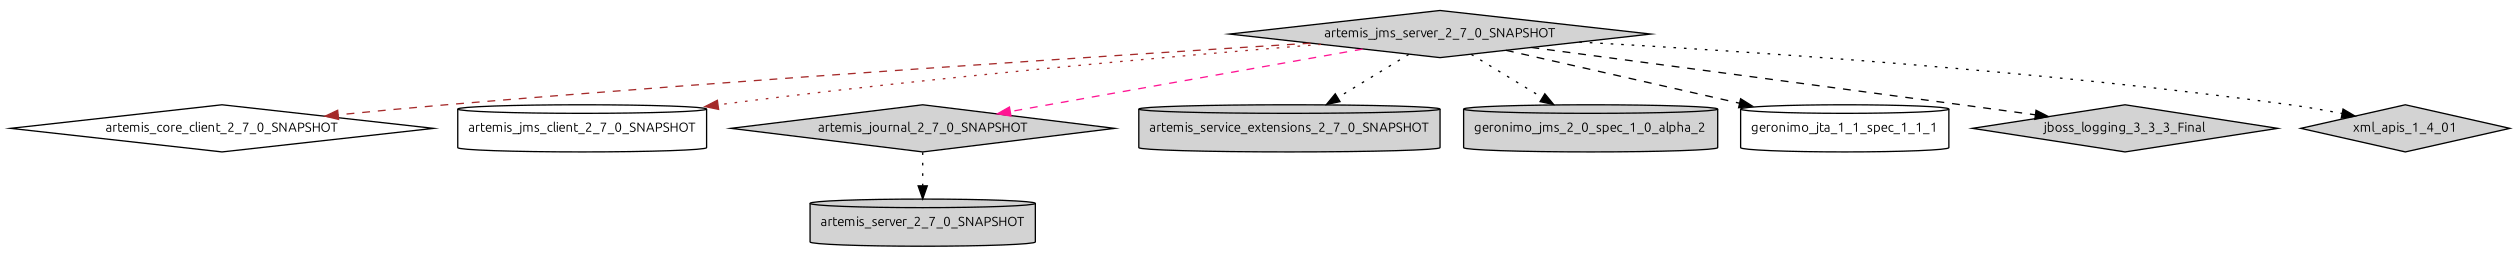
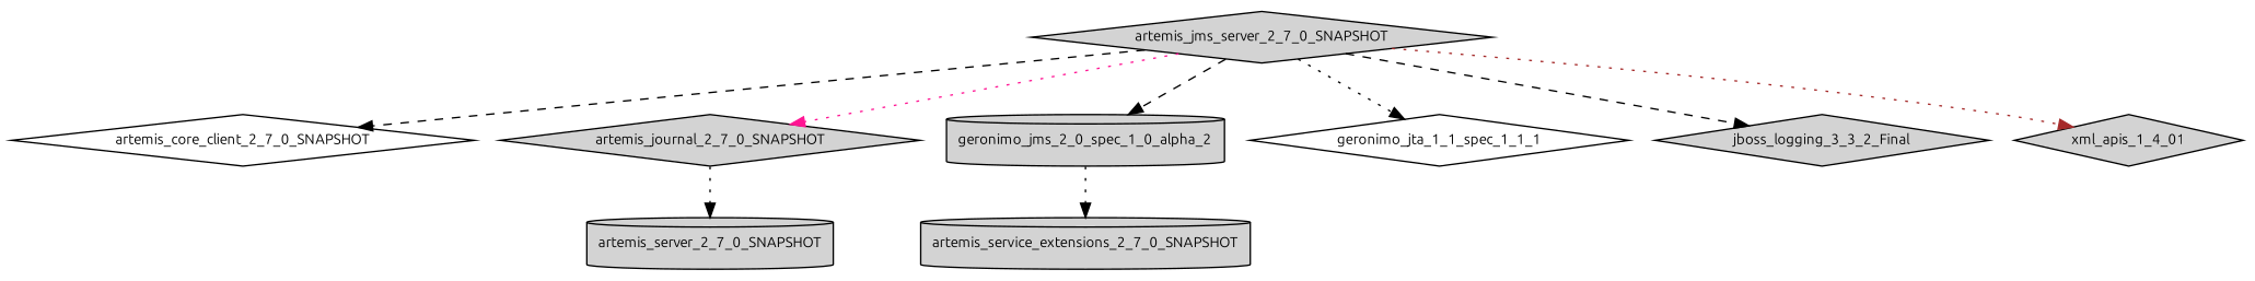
  digraph {
    fontname=Ubuntu
    node [fillcolor=lightgrey fontname=Ubuntu fontsize=10.0 shape=diamond style=filled]
    edge [color=black fontname=Ubuntu style=dotted]
    artemis_jms_server_2_7_0_SNAPSHOT
    artemis_core_client_2_7_0_SNAPSHOT [fillcolor=white]
-   artemis_jms_client_2_7_0_SNAPSHOT [fillcolor=white shape=cylinder]
    artemis_journal_2_7_0_SNAPSHOT
    artemis_service_extensions_2_7_0_SNAPSHOT [shape=cylinder]
    geronimo_jms_2_0_spec_1_0_alpha_2 [shape=cylinder]
-   geronimo_jta_1_1_spec_1_1_1 [fillcolor=white shape=cylinder]
-   jboss_logging_3_3_2_Final [label=jboss_logging_3_3_3_Final]
+   geronimo_jta_1_1_spec_1_1_1 [fillcolor=white]
+   jboss_logging_3_3_2_Final
    xml_apis_1_4_01
    artemis_server_2_7_0_SNAPSHOT [shape=cylinder]
-   artemis_jms_server_2_7_0_SNAPSHOT -> artemis_core_client_2_7_0_SNAPSHOT [color=brown style=dashed]
-   artemis_jms_server_2_7_0_SNAPSHOT -> artemis_jms_client_2_7_0_SNAPSHOT [color=brown]
-   artemis_jms_server_2_7_0_SNAPSHOT -> artemis_journal_2_7_0_SNAPSHOT [color=deeppink style=dashed]
-   artemis_jms_server_2_7_0_SNAPSHOT -> artemis_service_extensions_2_7_0_SNAPSHOT
-   artemis_jms_server_2_7_0_SNAPSHOT -> geronimo_jms_2_0_spec_1_0_alpha_2
-   artemis_jms_server_2_7_0_SNAPSHOT -> geronimo_jta_1_1_spec_1_1_1 [style=dashed]
+   artemis_jms_server_2_7_0_SNAPSHOT -> artemis_core_client_2_7_0_SNAPSHOT [style=dashed]
+   artemis_jms_server_2_7_0_SNAPSHOT -> artemis_journal_2_7_0_SNAPSHOT [color=deeppink]
+   geronimo_jms_2_0_spec_1_0_alpha_2 -> artemis_service_extensions_2_7_0_SNAPSHOT
+   artemis_jms_server_2_7_0_SNAPSHOT -> geronimo_jms_2_0_spec_1_0_alpha_2 [style=dashed]
+   artemis_jms_server_2_7_0_SNAPSHOT -> geronimo_jta_1_1_spec_1_1_1
    artemis_jms_server_2_7_0_SNAPSHOT -> jboss_logging_3_3_2_Final [style=dashed]
-   artemis_jms_server_2_7_0_SNAPSHOT -> xml_apis_1_4_01
+   artemis_jms_server_2_7_0_SNAPSHOT -> xml_apis_1_4_01 [color=brown]
    artemis_journal_2_7_0_SNAPSHOT -> artemis_server_2_7_0_SNAPSHOT
  }
